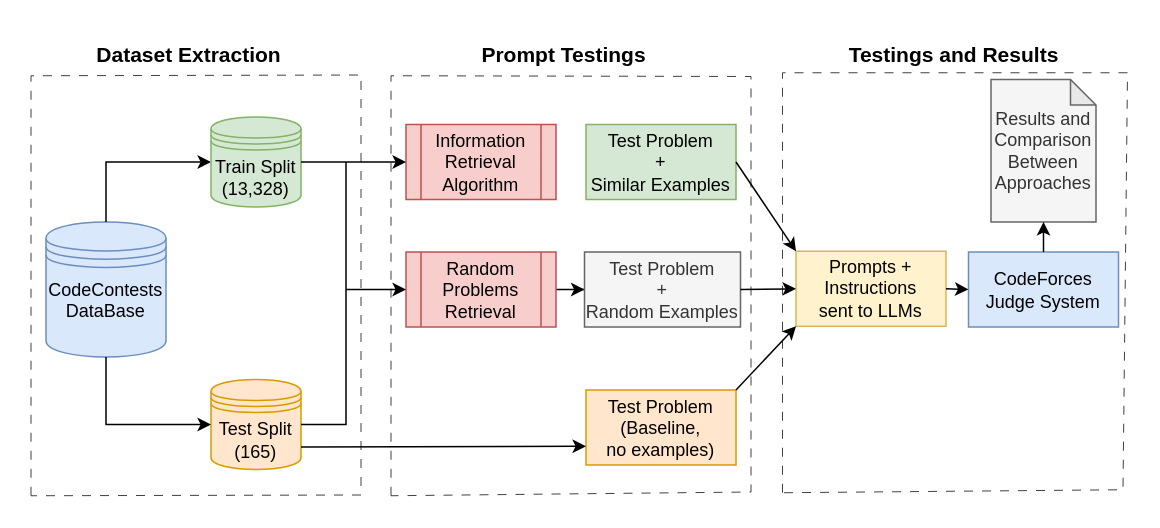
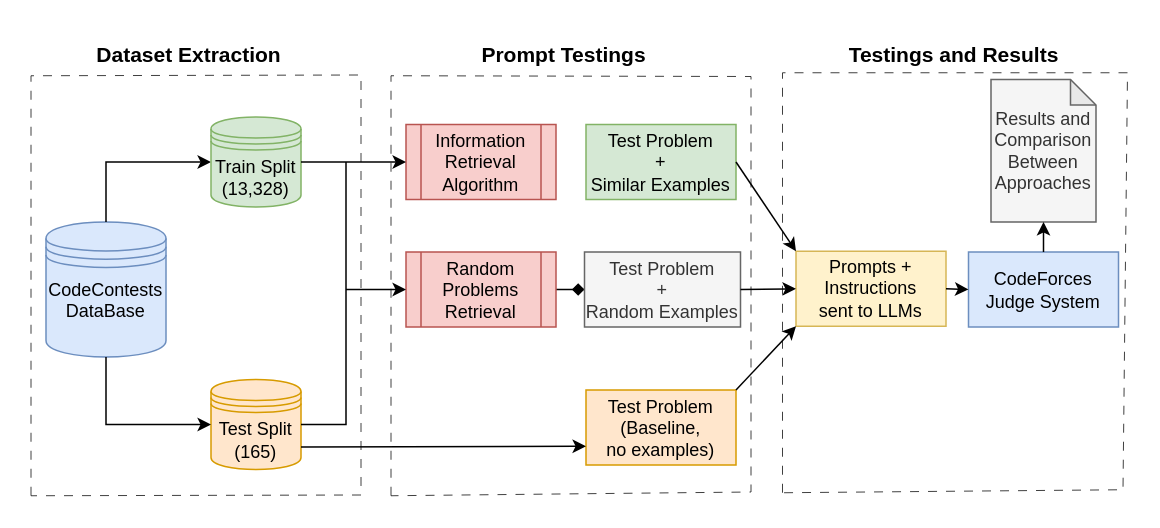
  <mxCell id="0" />
  <mxCell id="1" parent="0" />
  <mxCell id="2" value="CodeContests&lt;div&gt;DataBase&lt;/div&gt;&lt;div&gt;&lt;br&gt;&lt;/div&gt;" style="shape=datastore;whiteSpace=wrap;html=1;fillColor=#dae8fc;strokeColor=#6c8ebf;" vertex="1" parent="1"><mxGeometry x="30" y="147.5" width="80" height="90" as="geometry" /></mxCell>
  <mxCell id="3" value="" style="endArrow=classic;html=1;rounded=0;exitX=0.5;exitY=0;exitDx=0;exitDy=0;entryX=0;entryY=0.5;entryDx=0;entryDy=0;" edge="1" parent="1" source="2" target="4"><mxGeometry width="50" height="50" relative="1" as="geometry"><mxPoint x="140" y="157.5" as="sourcePoint" /><mxPoint x="190" y="107.5" as="targetPoint" /><Array as="points"><mxPoint x="70" y="107.5" /></Array></mxGeometry></mxCell>
  <mxCell id="4" value="Train Split&lt;div&gt;(13,328)&lt;/div&gt;" style="shape=datastore;whiteSpace=wrap;html=1;fillColor=#d5e8d4;strokeColor=#82b366;" vertex="1" parent="1"><mxGeometry x="140" y="77.5" width="60" height="60" as="geometry" /></mxCell>
  <mxCell id="5" value="Test Split&lt;div&gt;(165)&lt;/div&gt;" style="shape=datastore;whiteSpace=wrap;html=1;fillColor=#ffe6cc;strokeColor=#d79b00;" vertex="1" parent="1"><mxGeometry x="140" y="252.5" width="60" height="60" as="geometry" /></mxCell>
  <mxCell id="6" value="" style="endArrow=classic;html=1;rounded=0;exitX=0.5;exitY=1;exitDx=0;exitDy=0;entryX=0;entryY=0.5;entryDx=0;entryDy=0;" edge="1" parent="1" source="2" target="5"><mxGeometry width="50" height="50" relative="1" as="geometry"><mxPoint x="90" y="177.5" as="sourcePoint" /><mxPoint x="190" y="137.5" as="targetPoint" /><Array as="points"><mxPoint x="70" y="282.5" /></Array></mxGeometry></mxCell>
  <mxCell id="7" value="" style="endArrow=none;dashed=1;html=1;dashPattern=12 12;strokeWidth=0.5;rounded=0;strokeColor=default;" edge="1" parent="1"><mxGeometry width="50" height="50" relative="1" as="geometry"><mxPoint x="20" y="330" as="sourcePoint" /><mxPoint x="20" y="330" as="targetPoint" /><Array as="points"><mxPoint x="20" y="50" /><mxPoint x="240" y="49.5" /><mxPoint x="240" y="329.5" /></Array></mxGeometry></mxCell>
  <mxCell id="8" value="&lt;b&gt;&lt;font style=&quot;font-size: 14px;&quot;&gt;Dataset Extraction&lt;/font&gt;&lt;/b&gt;" style="text;html=1;align=center;verticalAlign=middle;resizable=0;points=[];autosize=1;strokeColor=none;fillColor=none;" vertex="1" parent="1"><mxGeometry x="50" y="20.5" width="150" height="30" as="geometry" /></mxCell>
  <mxCell id="9" value="" style="endArrow=none;dashed=1;html=1;dashPattern=12 12;strokeWidth=0.5;rounded=0;strokeColor=default;" edge="1" parent="1"><mxGeometry width="50" height="50" relative="1" as="geometry"><mxPoint x="260" y="330" as="sourcePoint" /><mxPoint x="260" y="330" as="targetPoint" /><Array as="points"><mxPoint x="260" y="50" /><mxPoint x="500" y="50.5" /><mxPoint x="500" y="327.5" /></Array></mxGeometry></mxCell>
  <mxCell id="10" value="" style="endArrow=none;dashed=1;html=1;dashPattern=12 12;strokeWidth=0.5;rounded=0;strokeColor=default;" edge="1" parent="1"><mxGeometry width="50" height="50" relative="1" as="geometry"><mxPoint x="521" y="328" as="sourcePoint" /><mxPoint x="521" y="328" as="targetPoint" /><Array as="points"><mxPoint x="521" y="48" /><mxPoint x="751" y="48" /><mxPoint x="748" y="326" /></Array></mxGeometry></mxCell>
  <mxCell id="11" value="Information&lt;div&gt;Retrieval&lt;/div&gt;&lt;div&gt;Algorithm&lt;/div&gt;" style="shape=process;whiteSpace=wrap;html=1;backgroundOutline=1;fillColor=#f8cecc;strokeColor=#b85450;" vertex="1" parent="1"><mxGeometry x="270" y="82.5" width="100" height="50" as="geometry" /></mxCell>
  <mxCell id="12" value="" style="endArrow=classic;html=1;rounded=0;entryX=0;entryY=0.5;entryDx=0;entryDy=0;" edge="1" parent="1" target="11"><mxGeometry width="50" height="50" relative="1" as="geometry"><mxPoint x="200" y="107.5" as="sourcePoint" /><mxPoint x="250" y="57.5" as="targetPoint" /></mxGeometry></mxCell>
- <mxCell id="13" value="" style="edgeStyle=orthogonalEdgeStyle;rounded=0;orthogonalLoop=1;jettySize=auto;html=1;" edge="1" parent="1" source="14" target="18"><mxGeometry relative="1" as="geometry" /></mxCell>
+ <mxCell id="13" value="" style="edgeStyle=orthogonalEdgeStyle;rounded=0;orthogonalLoop=1;jettySize=auto;html=1;endArrow=diamond;" edge="1" parent="1" source="14" target="18"><mxGeometry relative="1" as="geometry" /></mxCell>
  <mxCell id="14" value="Random&lt;div&gt;Problems&lt;/div&gt;&lt;div&gt;Retrieval&lt;/div&gt;" style="shape=process;whiteSpace=wrap;html=1;backgroundOutline=1;fillColor=#f8cecc;strokeColor=#b85450;" vertex="1" parent="1"><mxGeometry x="270" y="167.5" width="100" height="50" as="geometry" /></mxCell>
  <mxCell id="15" value="" style="endArrow=none;html=1;rounded=0;exitX=1;exitY=0.5;exitDx=0;exitDy=0;" edge="1" parent="1" source="5"><mxGeometry width="50" height="50" relative="1" as="geometry"><mxPoint x="210" y="287.5" as="sourcePoint" /><mxPoint x="230" y="107.5" as="targetPoint" /><Array as="points"><mxPoint x="230" y="282.5" /></Array></mxGeometry></mxCell>
  <mxCell id="16" value="Test Problem&lt;div&gt;+&lt;/div&gt;&lt;div&gt;Similar Examples&lt;/div&gt;" style="rounded=0;whiteSpace=wrap;html=1;fillColor=#d5e8d4;strokeColor=#82b366;" vertex="1" parent="1"><mxGeometry x="390" y="82.5" width="100" height="50" as="geometry" /></mxCell>
  <mxCell id="17" value="Test Problem&lt;div&gt;(Baseline,&lt;/div&gt;&lt;div&gt;no examples)&lt;/div&gt;" style="rounded=0;whiteSpace=wrap;html=1;fillColor=#ffe6cc;strokeColor=#d79b00;" vertex="1" parent="1"><mxGeometry x="390" y="259.5" width="100" height="50" as="geometry" /></mxCell>
  <mxCell id="18" value="Test Problem&lt;div&gt;+&lt;/div&gt;&lt;div&gt;Random Examples&lt;/div&gt;" style="rounded=0;whiteSpace=wrap;html=1;fillColor=#f5f5f5;strokeColor=#666666;fontColor=#333333;" vertex="1" parent="1"><mxGeometry x="389" y="167.5" width="104" height="50" as="geometry" /></mxCell>
  <mxCell id="19" value="&lt;b&gt;&lt;font style=&quot;font-size: 14px;&quot;&gt;Prompt Testings&lt;/font&gt;&lt;/b&gt;" style="text;html=1;align=center;verticalAlign=middle;resizable=0;points=[];autosize=1;strokeColor=none;fillColor=none;" vertex="1" parent="1"><mxGeometry x="300" y="20.5" width="150" height="30" as="geometry" /></mxCell>
  <mxCell id="20" value="&lt;b&gt;&lt;font style=&quot;font-size: 14px;&quot;&gt;Testings and Results&lt;/font&gt;&lt;/b&gt;" style="text;html=1;align=center;verticalAlign=middle;resizable=0;points=[];autosize=1;strokeColor=none;fillColor=none;" vertex="1" parent="1"><mxGeometry x="555" y="20.5" width="160" height="30" as="geometry" /></mxCell>
  <mxCell id="21" value="Prompts +&lt;div&gt;Instructions&lt;/div&gt;&lt;div&gt;sent to LLMs&lt;/div&gt;" style="rounded=0;whiteSpace=wrap;html=1;fillColor=#fff2cc;strokeColor=#d6b656;" vertex="1" parent="1"><mxGeometry x="530" y="167" width="100" height="50" as="geometry" /></mxCell>
  <mxCell id="22" value="CodeForces&lt;div&gt;Judge System&lt;/div&gt;" style="rounded=0;whiteSpace=wrap;html=1;fillColor=#dae8fc;strokeColor=#6c8ebf;" vertex="1" parent="1"><mxGeometry x="645" y="167.5" width="100" height="50" as="geometry" /></mxCell>
  <mxCell id="23" value="Results and&lt;div&gt;Comparison&lt;/div&gt;&lt;div&gt;Between&lt;/div&gt;&lt;div&gt;Approaches&lt;/div&gt;" style="shape=note;whiteSpace=wrap;html=1;backgroundOutline=1;darkOpacity=0.05;fillColor=#f5f5f5;fontColor=#333333;strokeColor=#666666;size=17;" vertex="1" parent="1"><mxGeometry x="660" y="52.5" width="70" height="95" as="geometry" /></mxCell>
  <mxCell id="24" value="" style="endArrow=classic;html=1;rounded=0;exitX=0.5;exitY=0;exitDx=0;exitDy=0;entryX=0.5;entryY=1;entryDx=0;entryDy=0;entryPerimeter=0;" edge="1" parent="1" source="22" target="23"><mxGeometry width="50" height="50" relative="1" as="geometry"><mxPoint x="610" y="290" as="sourcePoint" /><mxPoint x="660" y="240" as="targetPoint" /></mxGeometry></mxCell>
  <mxCell id="25" value="" style="endArrow=classic;html=1;rounded=0;entryX=0;entryY=0.5;entryDx=0;entryDy=0;" edge="1" parent="1" target="14"><mxGeometry width="50" height="50" relative="1" as="geometry"><mxPoint x="230" y="192.5" as="sourcePoint" /><mxPoint x="280" y="147.5" as="targetPoint" /></mxGeometry></mxCell>
  <mxCell id="26" value="" style="endArrow=classic;html=1;rounded=0;entryX=0;entryY=0.75;entryDx=0;entryDy=0;" edge="1" parent="1" target="17"><mxGeometry width="50" height="50" relative="1" as="geometry"><mxPoint x="200" y="297.5" as="sourcePoint" /><mxPoint x="250" y="247.5" as="targetPoint" /></mxGeometry></mxCell>
  <mxCell id="27" value="" style="endArrow=classic;html=1;rounded=0;exitX=1;exitY=0.5;exitDx=0;exitDy=0;entryX=0;entryY=0;entryDx=0;entryDy=0;" edge="1" parent="1" source="16" target="21"><mxGeometry width="50" height="50" relative="1" as="geometry"><mxPoint x="530" y="130" as="sourcePoint" /><mxPoint x="580" y="80" as="targetPoint" /></mxGeometry></mxCell>
  <mxCell id="28" value="" style="endArrow=classic;html=1;rounded=0;exitX=1;exitY=0.5;exitDx=0;exitDy=0;entryX=0;entryY=0.5;entryDx=0;entryDy=0;" edge="1" parent="1" source="18" target="21"><mxGeometry width="50" height="50" relative="1" as="geometry"><mxPoint x="570" y="280" as="sourcePoint" /><mxPoint x="620" y="230" as="targetPoint" /></mxGeometry></mxCell>
  <mxCell id="29" value="" style="endArrow=classic;html=1;rounded=0;exitX=1;exitY=0;exitDx=0;exitDy=0;entryX=0;entryY=1;entryDx=0;entryDy=0;" edge="1" parent="1" source="17" target="21"><mxGeometry width="50" height="50" relative="1" as="geometry"><mxPoint x="550" y="300" as="sourcePoint" /><mxPoint x="600" y="250" as="targetPoint" /></mxGeometry></mxCell>
  <mxCell id="30" value="" style="endArrow=classic;html=1;rounded=0;exitX=1;exitY=0.5;exitDx=0;exitDy=0;entryX=0;entryY=0.5;entryDx=0;entryDy=0;" edge="1" parent="1" source="21" target="22"><mxGeometry width="50" height="50" relative="1" as="geometry"><mxPoint x="580" y="290" as="sourcePoint" /><mxPoint x="630" y="240" as="targetPoint" /></mxGeometry></mxCell>
